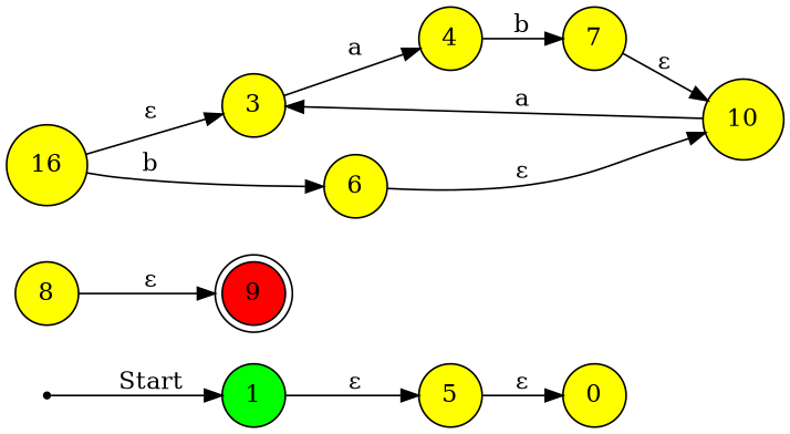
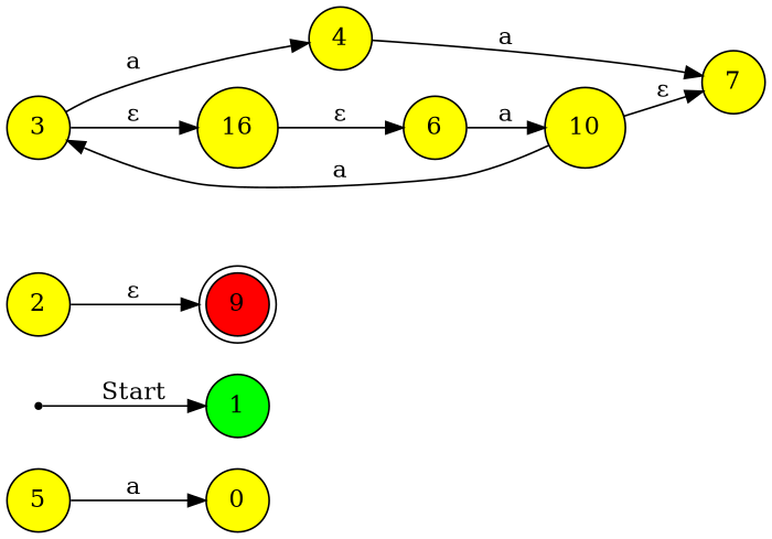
  digraph {
    rankdir=LR
    node [fillcolor=yellow shape=circle style=filled]
    n1 [label=0]
    start [shape=point fillcolor="" style=""]
    n3 [fillcolor=green label=1]
    n4 [label=5]
-   n5 [label=8]
+   n5 [label=2]
    n6 [fillcolor=red label=9 shape=doublecircle]
    n7 [label=3]
    n8 [label=4]
    n9 [label=16]
    n10 [label=7]
    n11 [label=6]
    n12 [label=10]
    start -> n3 [label=Start shape=normal]
-   n3 -> n4 [label="ε"]
-   n4 -> n1 [label="ε"]
+   n4 -> n1 [label=a]
    n5 -> n6 [label="ε"]
    n7 -> n8 [label=a]
-   n9 -> n7 [label="ε"]
-   n8 -> n10 [label=b]
-   n9 -> n11 [label=b]
-   n10 -> n12 [label="ε"]
-   n11 -> n12 [label="ε"]
+   n7 -> n9 [label="ε"]
+   n8 -> n10 [label=a]
+   n9 -> n11 [label="ε"]
+   n12 -> n10 [label="ε"]
+   n11 -> n12 [label=a]
    n12 -> n7 [label=a]
  }
